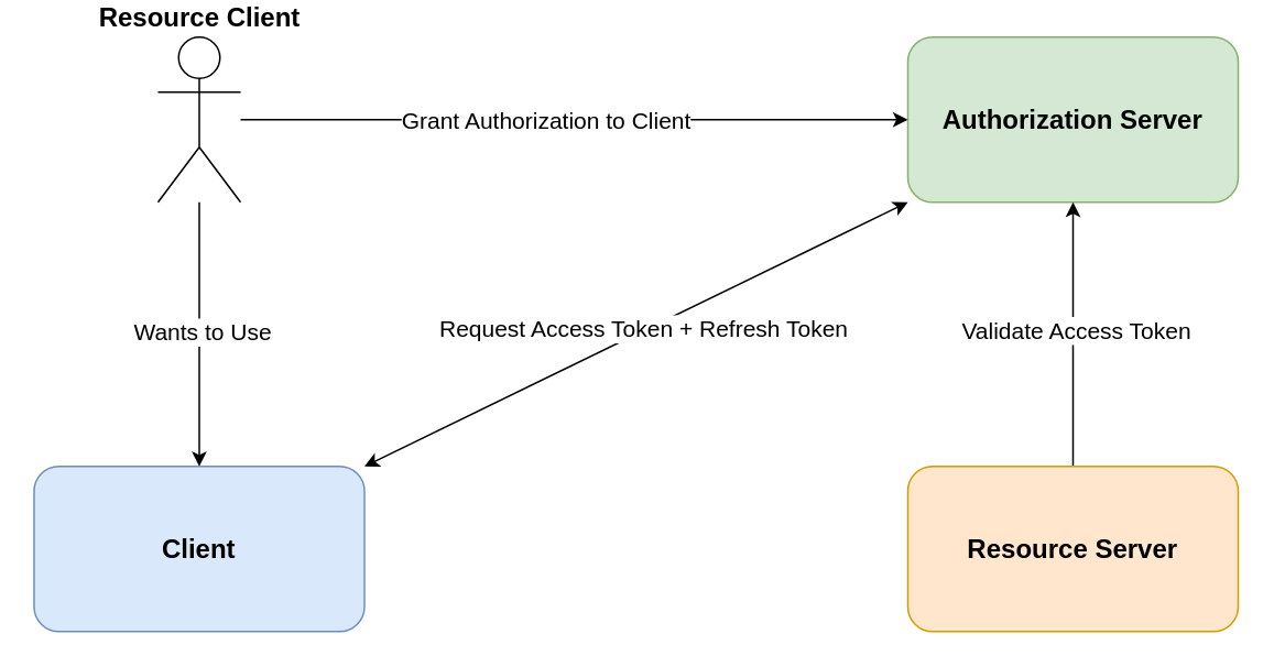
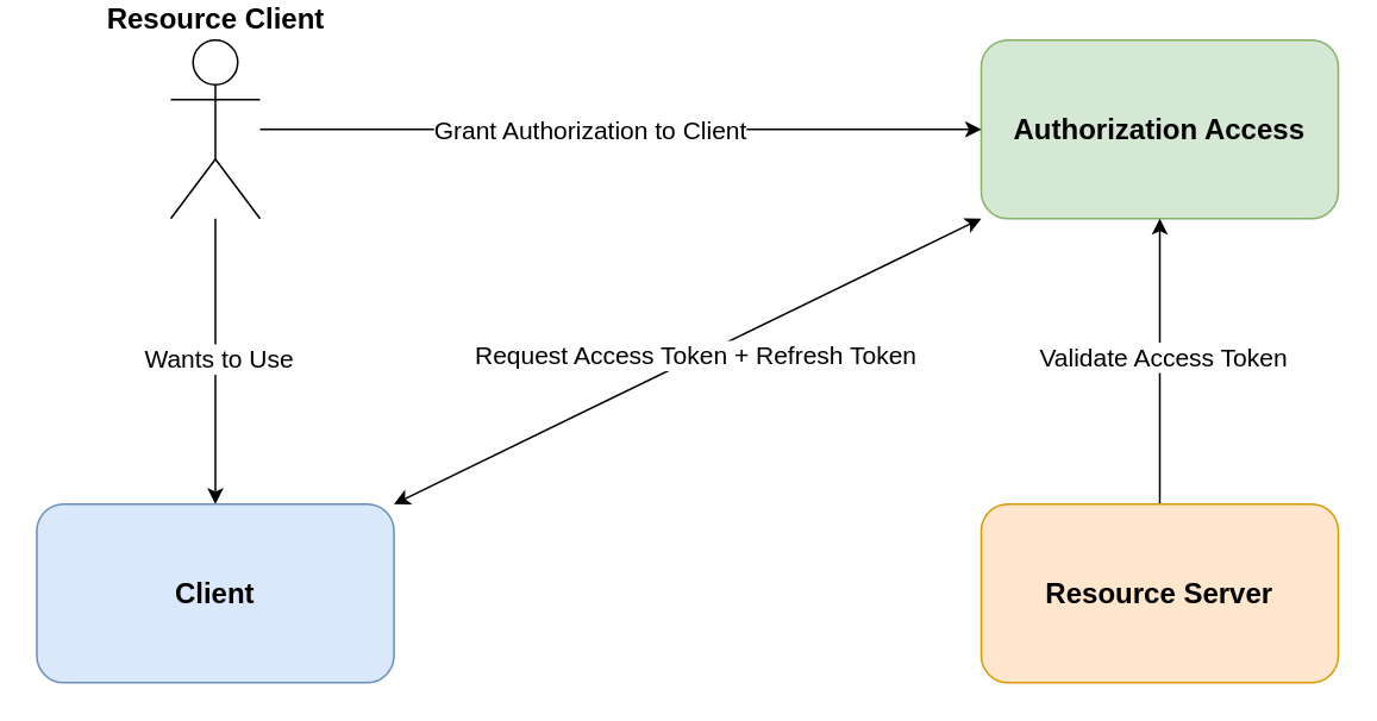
  <mxCell id="0" />
  <mxCell id="1" parent="0" />
  <mxCell id="2" style="edgeStyle=none;rounded=0;orthogonalLoop=1;jettySize=auto;html=1;exitX=0;exitY=1;exitDx=0;exitDy=0;entryX=1;entryY=0;entryDx=0;entryDy=0;startArrow=classic;startFill=1;" edge="1" parent="1" source="4" target="13"><mxGeometry relative="1" as="geometry" /></mxCell>
  <mxCell id="3" value="&lt;font style=&quot;font-size: 14px;&quot;&gt;Request Access Token + Refresh Token&lt;/font&gt;" style="edgeLabel;html=1;align=center;verticalAlign=middle;resizable=0;points=[];" vertex="1" connectable="0" parent="2"><mxGeometry x="-0.026" y="-2" relative="1" as="geometry"><mxPoint as="offset" /></mxGeometry></mxCell>
- <mxCell id="4" value="&lt;font style=&quot;font-size: 16px;&quot;&gt;&lt;b&gt;Authorization Server&lt;/b&gt;&lt;/font&gt;" style="rounded=1;whiteSpace=wrap;html=1;fillColor=#d5e8d4;strokeColor=#82b366;" vertex="1" parent="1"><mxGeometry x="549" y="20" width="200" height="100" as="geometry" /></mxCell>
+ <mxCell id="4" value="&lt;font style=&quot;font-size: 16px;&quot;&gt;&lt;b&gt;Authorization Access&lt;/b&gt;&lt;/font&gt;" style="rounded=1;whiteSpace=wrap;html=1;fillColor=#d5e8d4;strokeColor=#82b366;" vertex="1" parent="1"><mxGeometry x="549" y="20" width="200" height="100" as="geometry" /></mxCell>
  <mxCell id="5" style="edgeStyle=orthogonalEdgeStyle;rounded=0;orthogonalLoop=1;jettySize=auto;html=1;entryX=0.5;entryY=0;entryDx=0;entryDy=0;" edge="1" parent="1" source="9" target="13"><mxGeometry relative="1" as="geometry" /></mxCell>
  <mxCell id="6" value="&lt;font style=&quot;font-size: 14px;&quot;&gt;Wants to Use&lt;/font&gt;" style="edgeLabel;html=1;align=center;verticalAlign=middle;resizable=0;points=[];" vertex="1" connectable="0" parent="5"><mxGeometry x="-0.025" y="1" relative="1" as="geometry"><mxPoint as="offset" /></mxGeometry></mxCell>
  <mxCell id="7" style="edgeStyle=orthogonalEdgeStyle;rounded=0;orthogonalLoop=1;jettySize=auto;html=1;entryX=0;entryY=0.5;entryDx=0;entryDy=0;" edge="1" parent="1" source="9" target="4"><mxGeometry relative="1" as="geometry" /></mxCell>
  <mxCell id="8" value="&lt;font style=&quot;font-size: 14px;&quot;&gt;Grant Authorization to Client&lt;/font&gt;" style="edgeLabel;html=1;align=center;verticalAlign=middle;resizable=0;points=[];" vertex="1" connectable="0" parent="7"><mxGeometry x="-0.274" relative="1" as="geometry"><mxPoint x="37" as="offset" /></mxGeometry></mxCell>
  <mxCell id="9" value="&lt;font style=&quot;font-size: 16px;&quot;&gt;&lt;b&gt;Resource Client&lt;/b&gt;&lt;/font&gt;" style="shape=umlActor;verticalLabelPosition=top;verticalAlign=bottom;html=1;outlineConnect=0;labelPosition=center;align=center;" vertex="1" parent="1"><mxGeometry x="95" y="20" width="50" height="100" as="geometry" /></mxCell>
  <mxCell id="10" style="edgeStyle=orthogonalEdgeStyle;rounded=0;orthogonalLoop=1;jettySize=auto;html=1;entryX=0.5;entryY=1;entryDx=0;entryDy=0;" edge="1" parent="1" source="12" target="4"><mxGeometry relative="1" as="geometry" /></mxCell>
  <mxCell id="11" value="&lt;font style=&quot;font-size: 14px;&quot;&gt;Validate Access Token&lt;/font&gt;" style="edgeLabel;html=1;align=center;verticalAlign=middle;resizable=0;points=[];" vertex="1" connectable="0" parent="10"><mxGeometry x="0.037" y="-1" relative="1" as="geometry"><mxPoint as="offset" /></mxGeometry></mxCell>
  <mxCell id="12" value="&lt;font style=&quot;font-size: 16px;&quot;&gt;&lt;b&gt;Resource Server&lt;/b&gt;&lt;/font&gt;" style="rounded=1;whiteSpace=wrap;html=1;fillColor=#ffe6cc;strokeColor=#d79b00;" vertex="1" parent="1"><mxGeometry x="549" y="280" width="200" height="100" as="geometry" /></mxCell>
  <mxCell id="13" value="&lt;font style=&quot;font-size: 16px;&quot;&gt;&lt;b&gt;Client&lt;/b&gt;&lt;/font&gt;" style="rounded=1;whiteSpace=wrap;html=1;fillColor=#dae8fc;strokeColor=#6c8ebf;" vertex="1" parent="1"><mxGeometry x="20" y="280" width="200" height="100" as="geometry" /></mxCell>
